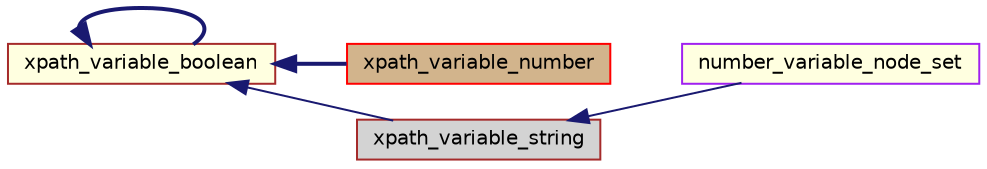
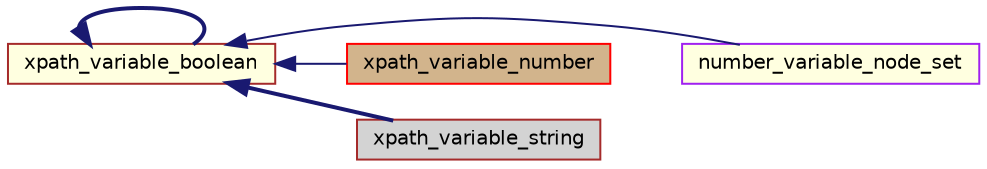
  digraph {
    rankdir=LR
    node [color=brown fillcolor=lightyellow fontname=Helvetica fontsize=10 shape=record style=filled]
    edge [color=midnightblue dir=back fontname=Helvetica fontsize=10 labelfontname=Helvetica labelfontsize=10 style=bold]
    n1 [height=0.2 label=xpath_variable_boolean width=0.4]
    n2 [color=purple height=0.2 label=number_variable_node_set width=0.4]
    n3 [color=red fillcolor=tan height=0.2 label=xpath_variable_number width=0.4]
    n4 [fillcolor=lightgrey height=0.2 label=xpath_variable_string width=0.4]
    n1 -> n1
-   n4 -> n2 [style=solid]
-   n1 -> n3
-   n1 -> n4 [style=solid]
+   n1 -> n2 [style=solid]
+   n1 -> n3 [style=solid]
+   n1 -> n4
  }
